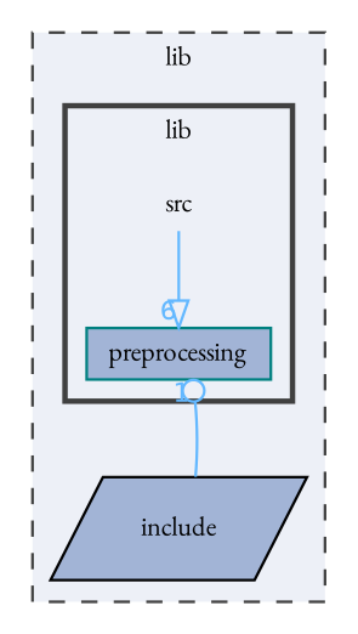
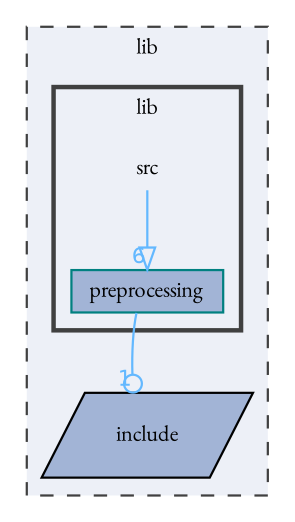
  digraph {
    compound=true
    fontname="EB Garamond"
    node [fontname="EB Garamond" fontsize=10 fillcolor="#a2b4d6" style=filled]
    edge [color=steelblue1 fontcolor=steelblue1 fontname="EB Garamond" fontsize=10 labeldistance=1.5 labelfontname=Helvetica labelfontsize=10]
    n1 [color=red height=0.2 label=src shape=plaintext width=0.4 fillcolor="" style=""]
    n2 [color=teal height=0.2 label=preprocessing shape=box width=0.4]
    n3 [color=black height=0.2 label=include shape=parallelogram width=0.4]
    subgraph cluster_1 {
      bgcolor="#edf0f7"
      fontsize=10
      label=lib
      pencolor=grey25
      style="filled,dashed"
      n3
      subgraph cluster_2 {
        bgcolor="#edf0f7"
        fontsize=10
        label=lib
        pencolor=grey25
        style="filled,bold"
        n1
        n2
      }
    }
    n1 -> n2 [arrowhead=onormal headlabel=6]
-   n3 -> n2 [arrowhead=odot headlabel=1]
+   n2 -> n3 [arrowhead=odot headlabel=1]
  }
